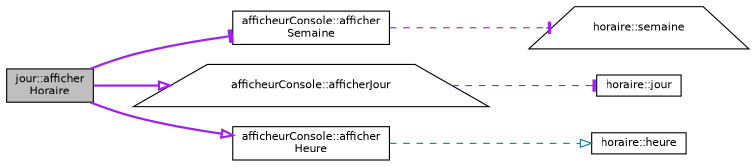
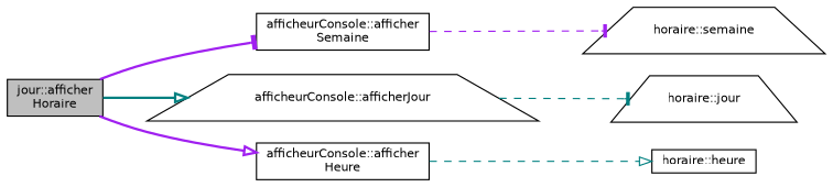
  digraph {
    rankdir=LR
    node [color=black fillcolor=white fontname=Helvetica fontsize=10 shape=box style=filled]
    edge [arrowhead=tee color=purple fontname=Helvetica fontsize=10 labelfontname=Helvetica labelfontsize=10 style=bold]
    n1 [fillcolor=grey75 fontcolor=black height=0.2 label="jour::afficher\lHoraire" width=0.4]
    n2 [height=0.2 label="afficheurConsole::afficher\lSemaine" width=0.4]
    n3 [height=0.2 label="afficheurConsole::afficherJour" shape=trapezium width=0.4]
    n4 [height=0.2 label="afficheurConsole::afficher\lHeure" width=0.4]
    n5 [height=0.2 label="horaire::semaine" shape=trapezium width=0.4]
-   n6 [height=0.2 label="horaire::jour" width=0.4]
+   n6 [height=0.2 label="horaire::jour" shape=trapezium width=0.4]
    n7 [height=0.2 label="horaire::heure" width=0.4]
    n1 -> n2
-   n1 -> n3 [arrowhead=onormal]
+   n1 -> n3 [arrowhead=onormal color=teal]
    n1 -> n4 [arrowhead=onormal]
    n2 -> n5 [style=dashed]
-   n3 -> n6 [style=dashed]
+   n3 -> n6 [color=teal style=dashed]
    n4 -> n7 [arrowhead=onormal color=teal style=dashed]
  }
